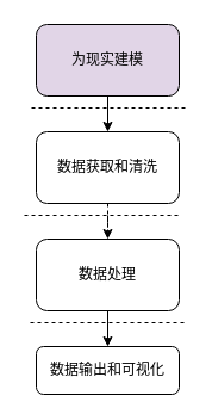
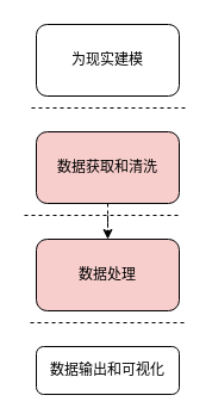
  <mxCell id="0" />
  <mxCell id="1" parent="0" />
- <mxCell id="2" style="edgeStyle=orthogonalEdgeStyle;rounded=0;orthogonalLoop=1;jettySize=auto;html=1;exitX=0.5;exitY=1;exitDx=0;exitDy=0;entryX=0.5;entryY=0;entryDx=0;entryDy=0;" edge="1" parent="1" source="3" target="5"><mxGeometry relative="1" as="geometry" /></mxCell>
- <mxCell id="3" value="为现实建模" style="rounded=1;whiteSpace=wrap;html=1;fillColor=#e1d5e7;" vertex="1" parent="1"><mxGeometry x="30" y="20" width="120" height="60" as="geometry" /></mxCell>
+ <mxCell id="3" value="为现实建模" style="rounded=1;whiteSpace=wrap;html=1;" vertex="1" parent="1"><mxGeometry x="30" y="20" width="120" height="60" as="geometry" /></mxCell>
  <mxCell id="4" style="edgeStyle=orthogonalEdgeStyle;rounded=0;orthogonalLoop=1;jettySize=auto;html=1;exitX=0.5;exitY=1;exitDx=0;exitDy=0;dashed=1;" edge="1" parent="1" source="5" target="7"><mxGeometry relative="1" as="geometry" /></mxCell>
- <mxCell id="5" value="数据获取和清洗" style="rounded=1;whiteSpace=wrap;html=1;" vertex="1" parent="1"><mxGeometry x="30" y="110" width="120" height="60" as="geometry" /></mxCell>
- <mxCell id="6" style="edgeStyle=orthogonalEdgeStyle;rounded=0;orthogonalLoop=1;jettySize=auto;html=1;exitX=0.5;exitY=1;exitDx=0;exitDy=0;entryX=0.5;entryY=0;entryDx=0;entryDy=0;" edge="1" parent="1" source="7" target="8"><mxGeometry relative="1" as="geometry" /></mxCell>
- <mxCell id="7" value="数据处理" style="rounded=1;whiteSpace=wrap;html=1;" vertex="1" parent="1"><mxGeometry x="30" y="200" width="120" height="60" as="geometry" /></mxCell>
+ <mxCell id="5" value="数据获取和清洗" style="rounded=1;whiteSpace=wrap;html=1;fillColor=#f8cecc;" vertex="1" parent="1"><mxGeometry x="30" y="110" width="120" height="60" as="geometry" /></mxCell>
+ <mxCell id="7" value="数据处理" style="rounded=1;whiteSpace=wrap;html=1;fillColor=#f8cecc;" vertex="1" parent="1"><mxGeometry x="30" y="200" width="120" height="60" as="geometry" /></mxCell>
  <mxCell id="8" value="数据输出和可视化" style="rounded=1;whiteSpace=wrap;html=1;" vertex="1" parent="1"><mxGeometry x="30" y="290" width="120" height="40" as="geometry" /></mxCell>
  <mxCell id="9" value="" style="endArrow=none;dashed=1;html=1;" edge="1" parent="1"><mxGeometry width="50" height="50" relative="1" as="geometry"><mxPoint x="26" y="90" as="sourcePoint" /><mxPoint x="156" y="90" as="targetPoint" /><Array as="points" /></mxGeometry></mxCell>
  <mxCell id="10" value="" style="endArrow=none;dashed=1;html=1;" edge="1" parent="1"><mxGeometry width="50" height="50" relative="1" as="geometry"><mxPoint x="20" y="180" as="sourcePoint" /><mxPoint x="150" y="180" as="targetPoint" /><Array as="points" /></mxGeometry></mxCell>
  <mxCell id="11" value="" style="endArrow=none;dashed=1;html=1;" edge="1" parent="1"><mxGeometry width="50" height="50" relative="1" as="geometry"><mxPoint x="25" y="270" as="sourcePoint" /><mxPoint x="155" y="270" as="targetPoint" /><Array as="points" /></mxGeometry></mxCell>
